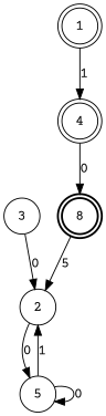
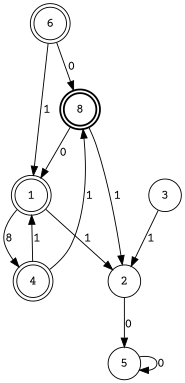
  digraph {
    fontname="Courier Prime"
    node [fontname="Courier Prime" peripheries=2 shape=circle]
    edge [fontname="Courier Prime"]
    n1 [label=8 style=bold]
    1
    2 [peripheries=""]
    4
    5 [peripheries=""]
    3 [peripheries=""]
-   n1 -> 2 [label=5]
-   1 -> 4 [label=1]
+   6
+   n1 -> 1 [label=0]
+   n1 -> 2 [label=1]
+   1 -> 4 [label=8]
    2 -> 5 [label=0]
-   4 -> n1 [label=0]
-   5 -> 2 [label=1]
+   4 -> n1 [label=1]
+   4 -> 1 [label=1]
+   1 -> 2 [label=1]
    5 -> 5 [label=0]
-   3 -> 2 [label=0]
+   3 -> 2 [label=1]
+   6 -> n1 [label=0]
+   6 -> 1 [label=1]
  }
